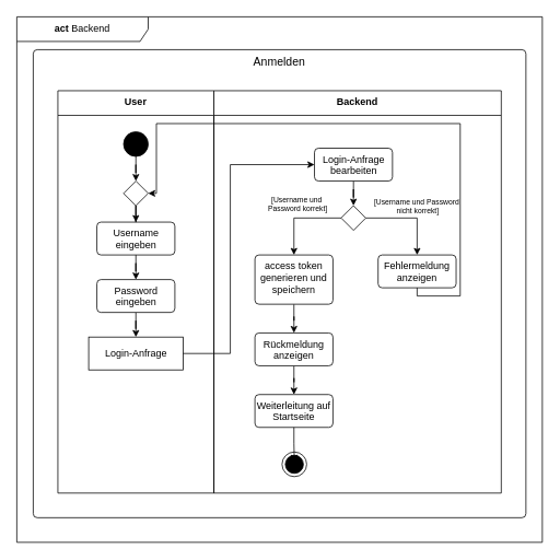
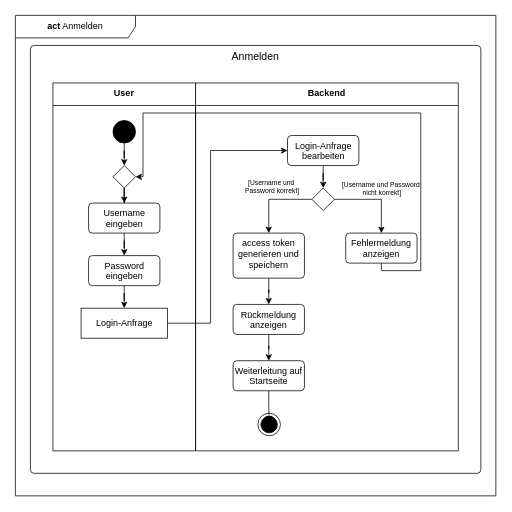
  <mxCell id="0" />
  <mxCell id="1" parent="0" />
  <mxCell id="2" value="User" style="swimlane;fontStyle=1;align=center;verticalAlign=top;childLayout=stackLayout;horizontal=1;startSize=30;horizontalStack=0;resizeParent=1;resizeParentMax=0;resizeLast=0;collapsible=0;marginBottom=0;html=1;whiteSpace=wrap;" vertex="1" parent="1"><mxGeometry x="70" y="110" width="190" height="490" as="geometry" /></mxCell>
  <mxCell id="3" value="" style="swimlane;fontStyle=1;align=center;verticalAlign=top;horizontal=1;startSize=0;collapsible=0;marginBottom=0;html=1;strokeColor=none;fillColor=none;" vertex="1" parent="2"><mxGeometry y="30" width="190" height="460" as="geometry" /></mxCell>
  <mxCell id="4" value="" style="ellipse;fillColor=strokeColor;html=1;" vertex="1" parent="3"><mxGeometry x="80" y="20" width="30" height="30" as="geometry" /></mxCell>
  <mxCell id="5" style="edgeStyle=orthogonalEdgeStyle;rounded=0;orthogonalLoop=1;jettySize=auto;html=1;" edge="1" parent="3" source="6" target="9"><mxGeometry relative="1" as="geometry" /></mxCell>
  <mxCell id="6" value="Username eingeben" style="html=1;align=center;verticalAlign=top;rounded=1;absoluteArcSize=1;arcSize=10;dashed=0;whiteSpace=wrap;" vertex="1" parent="3"><mxGeometry x="47.5" y="130" width="95" height="40" as="geometry" /></mxCell>
  <mxCell id="7" value="Login-Anfrage" style="rounded=0;whiteSpace=wrap;html=1;" vertex="1" parent="3"><mxGeometry x="37.5" y="270" width="115" height="40" as="geometry" /></mxCell>
  <mxCell id="8" style="edgeStyle=orthogonalEdgeStyle;rounded=0;orthogonalLoop=1;jettySize=auto;html=1;" edge="1" parent="3" source="9" target="7"><mxGeometry relative="1" as="geometry" /></mxCell>
  <mxCell id="9" value="Password eingeben" style="html=1;align=center;verticalAlign=top;rounded=1;absoluteArcSize=1;arcSize=10;dashed=0;whiteSpace=wrap;" vertex="1" parent="3"><mxGeometry x="47.5" y="200" width="95" height="40" as="geometry" /></mxCell>
  <mxCell id="10" style="edgeStyle=orthogonalEdgeStyle;rounded=0;orthogonalLoop=1;jettySize=auto;html=1;" edge="1" parent="3" source="11" target="6"><mxGeometry relative="1" as="geometry" /></mxCell>
  <mxCell id="11" value="" style="rhombus;whiteSpace=wrap;html=1;" vertex="1" parent="3"><mxGeometry x="80" y="80" width="30" height="30" as="geometry" /></mxCell>
  <mxCell id="12" style="edgeStyle=orthogonalEdgeStyle;rounded=0;orthogonalLoop=1;jettySize=auto;html=1;entryX=0.5;entryY=0;entryDx=0;entryDy=0;" edge="1" parent="3" source="4" target="11"><mxGeometry relative="1" as="geometry" /></mxCell>
  <mxCell id="13" value="Backend" style="swimlane;fontStyle=1;align=center;verticalAlign=top;childLayout=stackLayout;horizontal=1;startSize=30;horizontalStack=0;resizeParent=1;resizeParentMax=0;resizeLast=0;collapsible=0;marginBottom=0;html=1;whiteSpace=wrap;" vertex="1" parent="1"><mxGeometry x="260" y="110" width="350" height="490" as="geometry" /></mxCell>
  <mxCell id="14" value="" style="swimlane;fontStyle=1;align=center;verticalAlign=top;horizontal=1;startSize=0;collapsible=0;marginBottom=0;html=1;strokeColor=none;fillColor=none;" vertex="1" parent="13"><mxGeometry y="30" width="350" height="460" as="geometry" /></mxCell>
  <mxCell id="15" style="edgeStyle=orthogonalEdgeStyle;rounded=0;orthogonalLoop=1;jettySize=auto;html=1;" edge="1" parent="14" source="16" target="23"><mxGeometry relative="1" as="geometry" /></mxCell>
  <mxCell id="16" value="access token generieren und speichern" style="html=1;align=center;verticalAlign=top;rounded=1;absoluteArcSize=1;arcSize=10;dashed=0;whiteSpace=wrap;" vertex="1" parent="14"><mxGeometry x="50" y="170" width="95" height="60" as="geometry" /></mxCell>
  <mxCell id="17" style="edgeStyle=orthogonalEdgeStyle;rounded=0;orthogonalLoop=1;jettySize=auto;html=1;" edge="1" parent="14" source="20" target="16"><mxGeometry relative="1" as="geometry" /></mxCell>
  <mxCell id="18" style="edgeStyle=orthogonalEdgeStyle;rounded=0;orthogonalLoop=1;jettySize=auto;html=1;" edge="1" parent="14" source="20" target="21"><mxGeometry relative="1" as="geometry" /></mxCell>
  <mxCell id="19" value="&lt;div style=&quot;font-size: 9px;&quot;&gt;[Username und Password&amp;nbsp;&lt;/div&gt;&lt;div style=&quot;font-size: 9px;&quot;&gt;nicht korrekt]&lt;/div&gt;" style="edgeLabel;html=1;align=center;verticalAlign=middle;resizable=0;points=[];" vertex="1" connectable="0" parent="18"><mxGeometry x="-0.107" y="-2" relative="1" as="geometry"><mxPoint x="14" y="-17" as="offset" /></mxGeometry></mxCell>
  <mxCell id="20" value="" style="rhombus;whiteSpace=wrap;html=1;" vertex="1" parent="14"><mxGeometry x="155" y="110" width="30" height="30" as="geometry" /></mxCell>
  <mxCell id="21" value="&lt;div&gt;Fehlermeldung anzeigen&lt;br&gt;&lt;/div&gt;" style="html=1;align=center;verticalAlign=top;rounded=1;absoluteArcSize=1;arcSize=10;dashed=0;whiteSpace=wrap;" vertex="1" parent="14"><mxGeometry x="200" y="170" width="95" height="40" as="geometry" /></mxCell>
  <mxCell id="22" style="edgeStyle=orthogonalEdgeStyle;rounded=0;orthogonalLoop=1;jettySize=auto;html=1;" edge="1" parent="14" source="23" target="24"><mxGeometry relative="1" as="geometry" /></mxCell>
  <mxCell id="23" value="Rückmeldung anzeigen" style="html=1;align=center;verticalAlign=top;rounded=1;absoluteArcSize=1;arcSize=10;dashed=0;whiteSpace=wrap;" vertex="1" parent="14"><mxGeometry x="50" y="265" width="95" height="40" as="geometry" /></mxCell>
  <mxCell id="24" value="Weiterleitung auf Startseite" style="html=1;align=center;verticalAlign=top;rounded=1;absoluteArcSize=1;arcSize=10;dashed=0;whiteSpace=wrap;" vertex="1" parent="14"><mxGeometry x="50" y="340" width="95" height="40" as="geometry" /></mxCell>
  <mxCell id="25" value="" style="ellipse;html=1;shape=endState;fillColor=strokeColor;" vertex="1" parent="14"><mxGeometry x="83" y="410" width="30" height="30" as="geometry" /></mxCell>
  <mxCell id="26" style="edgeStyle=orthogonalEdgeStyle;rounded=0;orthogonalLoop=1;jettySize=auto;html=1;entryX=0.5;entryY=0.4;entryDx=0;entryDy=0;entryPerimeter=0;" edge="1" parent="14" source="24" target="25"><mxGeometry relative="1" as="geometry" /></mxCell>
  <mxCell id="27" value="&lt;div style=&quot;font-size: 9px;&quot;&gt;[Username und&amp;nbsp;&lt;/div&gt;&lt;div style=&quot;font-size: 9px;&quot;&gt;Password korrekt]&lt;/div&gt;" style="edgeLabel;html=1;align=center;verticalAlign=middle;resizable=0;points=[];" vertex="1" connectable="0" parent="14"><mxGeometry x="97.503" y="110.0" as="geometry"><mxPoint x="4" y="-3" as="offset" /></mxGeometry></mxCell>
  <mxCell id="28" style="edgeStyle=orthogonalEdgeStyle;rounded=0;orthogonalLoop=1;jettySize=auto;html=1;entryX=0.5;entryY=0;entryDx=0;entryDy=0;" edge="1" parent="1" source="29" target="20"><mxGeometry relative="1" as="geometry" /></mxCell>
  <mxCell id="29" value="Login-Anfrage bearbeiten" style="html=1;align=center;verticalAlign=top;rounded=1;absoluteArcSize=1;arcSize=10;dashed=0;whiteSpace=wrap;" vertex="1" parent="1"><mxGeometry x="382.5" y="180" width="95" height="40" as="geometry" /></mxCell>
  <mxCell id="30" style="edgeStyle=orthogonalEdgeStyle;rounded=0;orthogonalLoop=1;jettySize=auto;html=1;" edge="1" parent="1" source="7" target="29"><mxGeometry relative="1" as="geometry"><Array as="points"><mxPoint x="280" y="430" /><mxPoint x="280" y="200" /></Array></mxGeometry></mxCell>
  <mxCell id="31" style="edgeStyle=orthogonalEdgeStyle;rounded=0;orthogonalLoop=1;jettySize=auto;html=1;entryX=1;entryY=0.5;entryDx=0;entryDy=0;" edge="1" parent="1" source="21" target="11"><mxGeometry relative="1" as="geometry"><Array as="points"><mxPoint x="508" y="360" /><mxPoint x="560" y="360" /><mxPoint x="560" y="150" /><mxPoint x="190" y="150" /><mxPoint x="190" y="235" /></Array></mxGeometry></mxCell>
  <mxCell id="32" value="&lt;font style=&quot;font-size: 14px;&quot;&gt;Anmelden&lt;/font&gt;" style="html=1;align=center;verticalAlign=top;rounded=1;absoluteArcSize=1;arcSize=10;dashed=0;whiteSpace=wrap;fillColor=none;" vertex="1" parent="1"><mxGeometry x="40" y="60" width="600" height="570" as="geometry" /></mxCell>
- <mxCell id="33" value="&lt;b&gt;act&lt;/b&gt; Backend" style="shape=umlFrame;whiteSpace=wrap;html=1;pointerEvents=0;recursiveResize=0;container=1;collapsible=0;width=160;" vertex="1" parent="1"><mxGeometry x="20" y="20" width="640" height="640" as="geometry" /></mxCell>
+ <mxCell id="33" value="&lt;b&gt;act&lt;/b&gt; Anmelden" style="shape=umlFrame;whiteSpace=wrap;html=1;pointerEvents=0;recursiveResize=0;container=1;collapsible=0;width=160;" vertex="1" parent="1"><mxGeometry x="20" y="20" width="640" height="640" as="geometry" /></mxCell>
